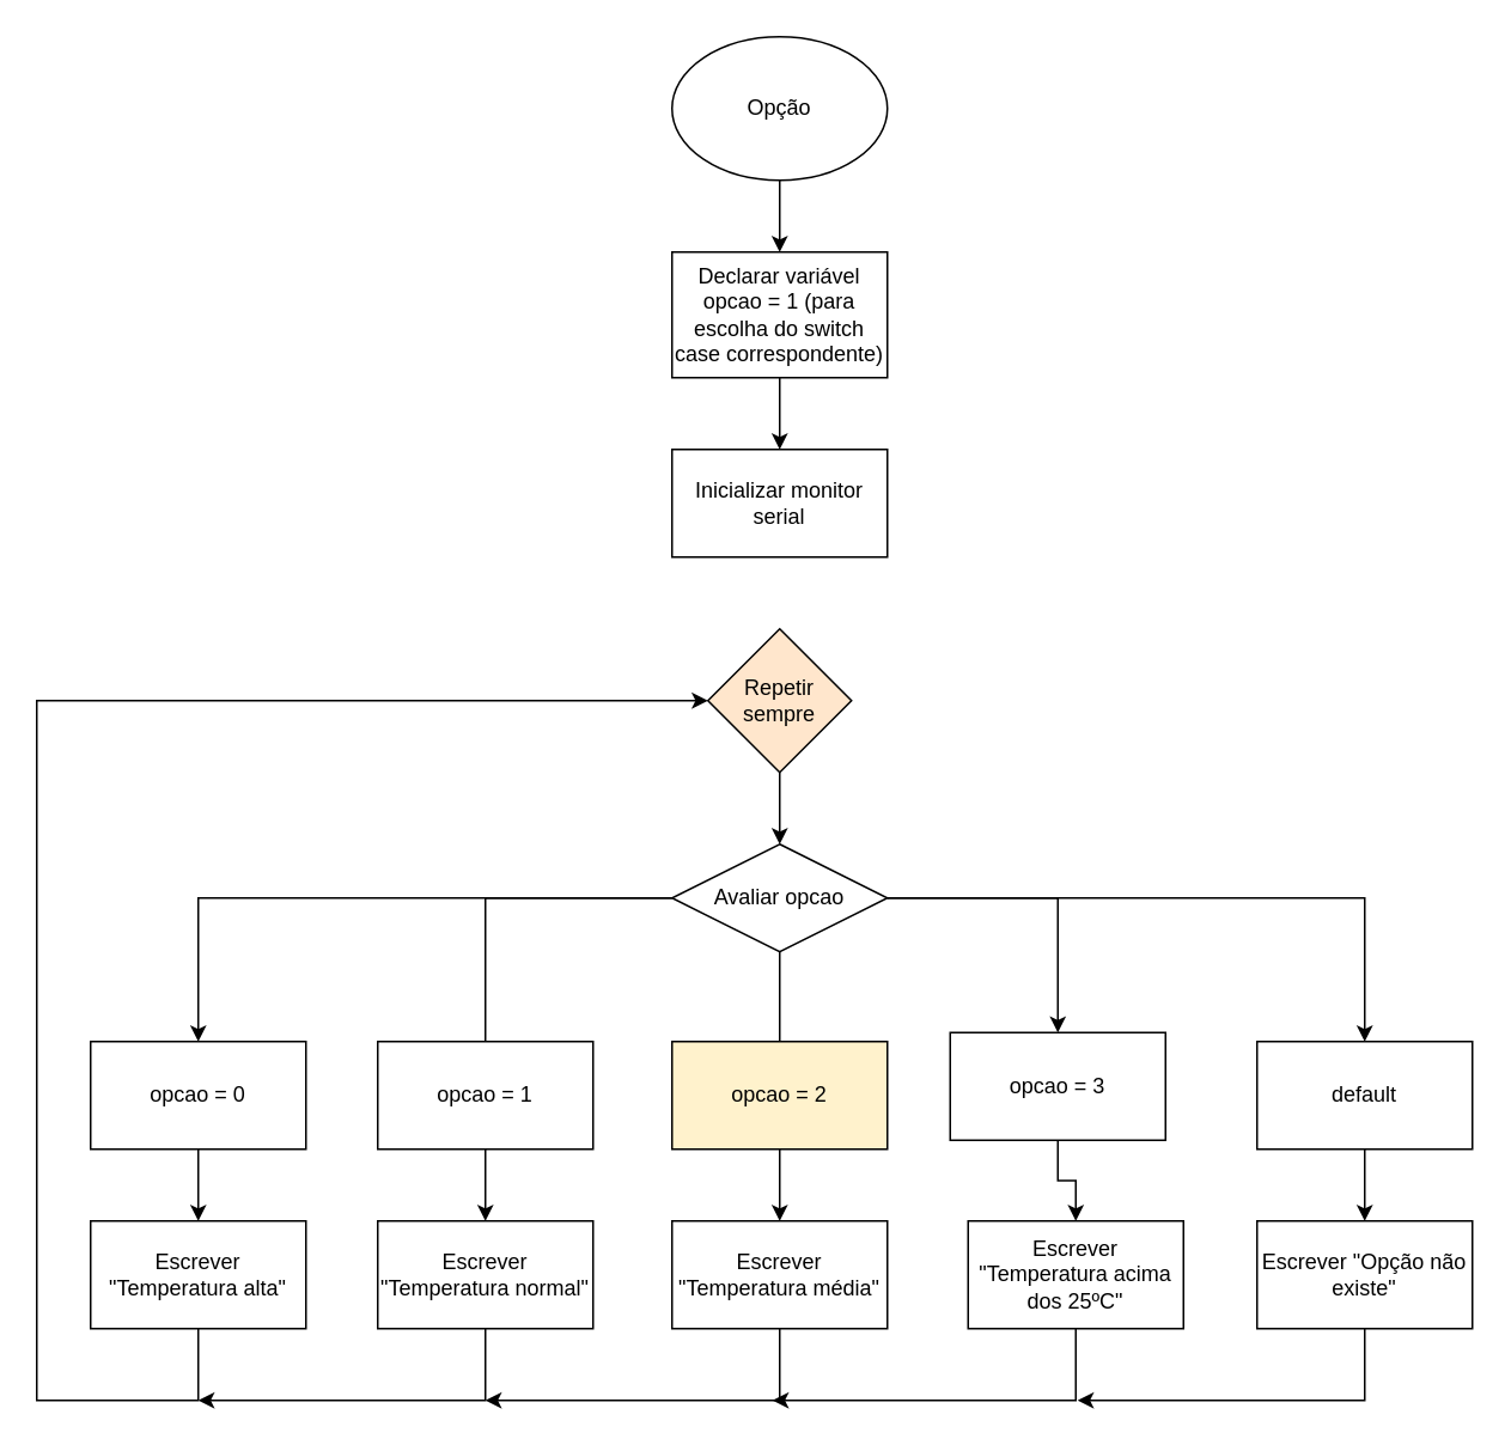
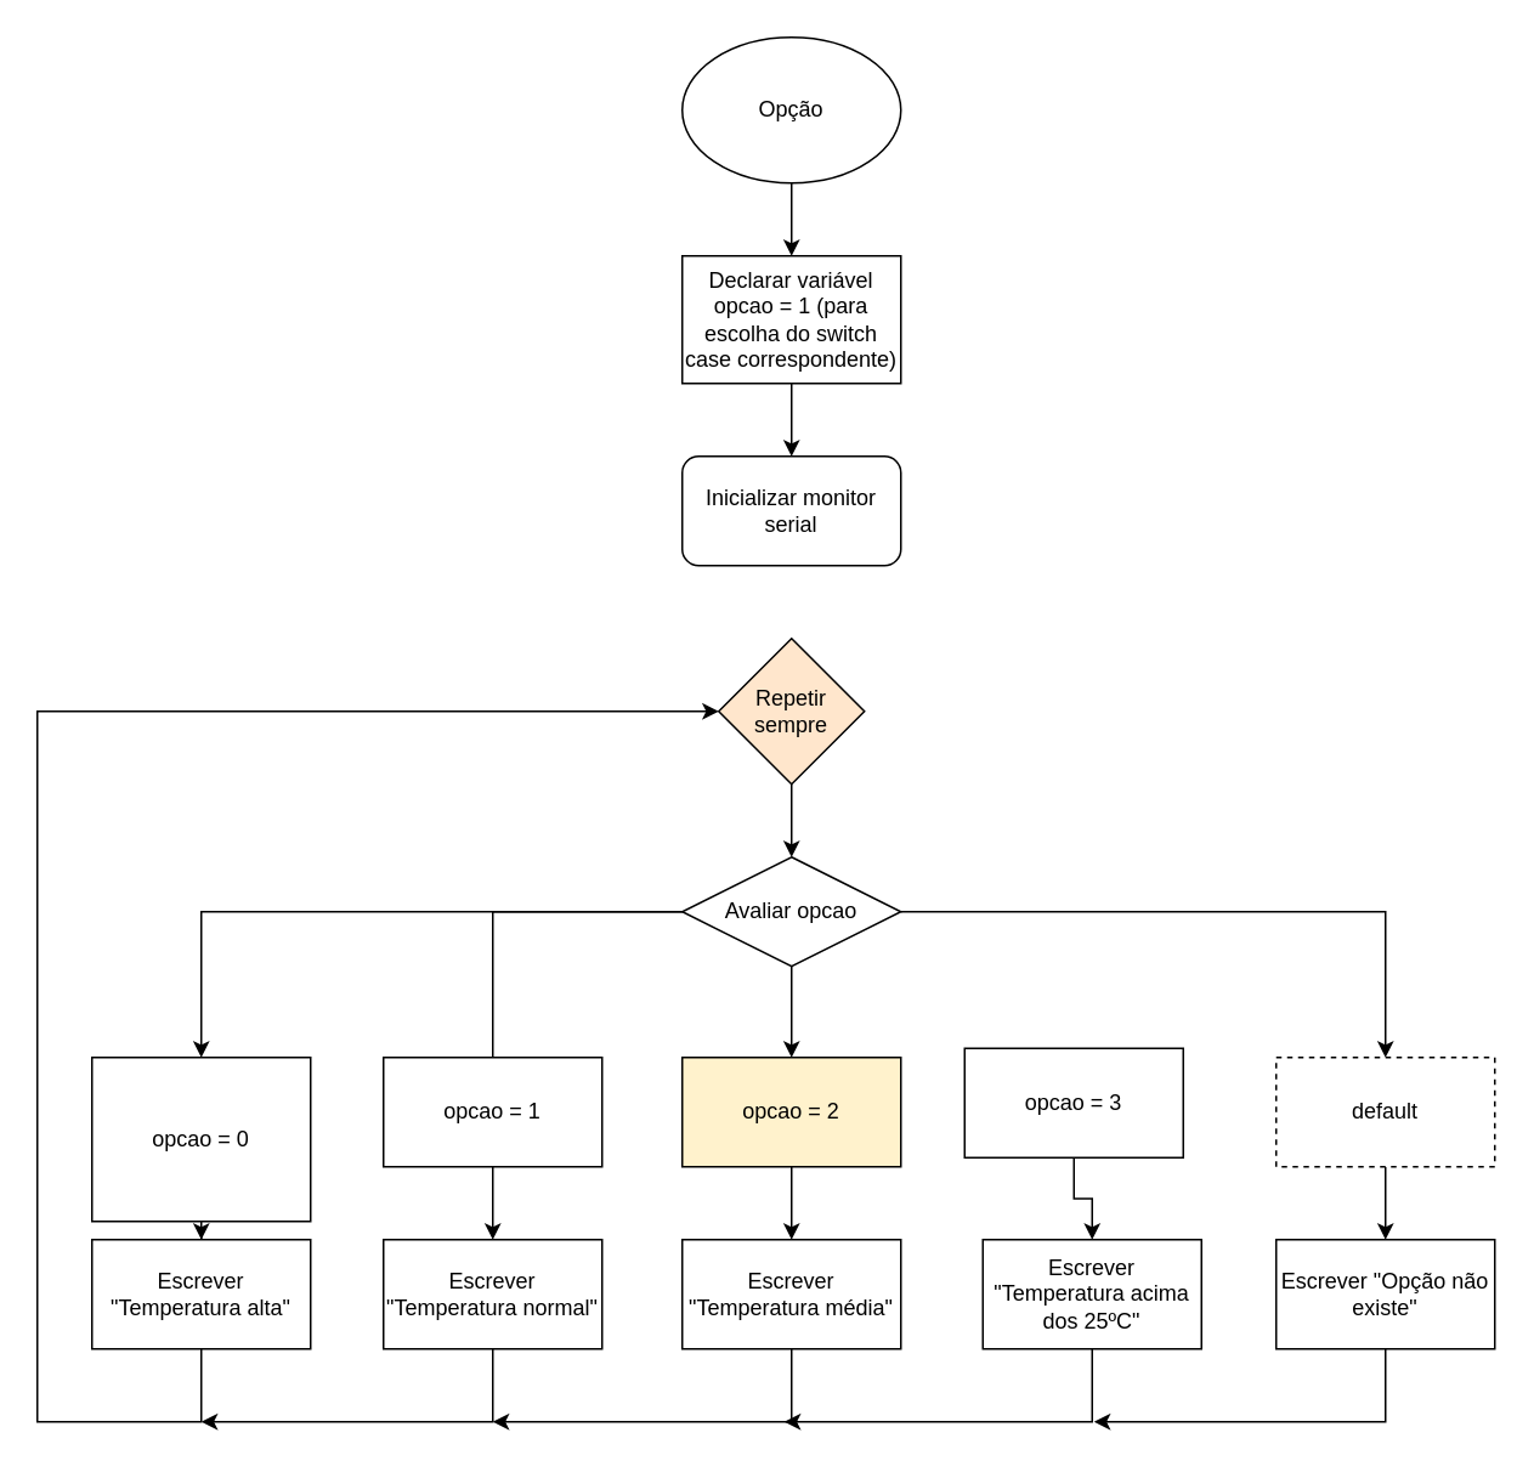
  <mxCell id="0" />
  <mxCell id="1" parent="0" />
  <mxCell id="2" style="edgeStyle=orthogonalEdgeStyle;rounded=0;orthogonalLoop=1;jettySize=auto;html=1;entryX=0.5;entryY=0;entryDx=0;entryDy=0;" parent="1" source="3" target="5" edge="1"><mxGeometry relative="1" as="geometry" /></mxCell>
  <mxCell id="3" value="Opção" style="ellipse;whiteSpace=wrap;html=1;" parent="1" vertex="1"><mxGeometry x="374" y="20" width="120" height="80" as="geometry" /></mxCell>
  <mxCell id="4" style="edgeStyle=orthogonalEdgeStyle;rounded=0;orthogonalLoop=1;jettySize=auto;html=1;entryX=0.5;entryY=0;entryDx=0;entryDy=0;" parent="1" source="5" target="6" edge="1"><mxGeometry relative="1" as="geometry" /></mxCell>
  <mxCell id="5" value="Declarar variável opcao = 1 (para escolha do switch case correspondente)" style="rounded=0;whiteSpace=wrap;html=1;" parent="1" vertex="1"><mxGeometry x="374" y="140" width="120" height="70" as="geometry" /></mxCell>
- <mxCell id="6" value="Inicializar monitor serial" style="rounded=0;whiteSpace=wrap;html=1;" parent="1" vertex="1"><mxGeometry x="374" y="250" width="120" height="60" as="geometry" /></mxCell>
+ <mxCell id="6" value="Inicializar monitor serial" style="whiteSpace=wrap;html=1;rounded=1;" parent="1" vertex="1"><mxGeometry x="374" y="250" width="120" height="60" as="geometry" /></mxCell>
  <mxCell id="7" style="edgeStyle=orthogonalEdgeStyle;rounded=0;orthogonalLoop=1;jettySize=auto;html=1;entryX=0.5;entryY=0;entryDx=0;entryDy=0;" parent="1" source="8" target="14" edge="1"><mxGeometry relative="1" as="geometry" /></mxCell>
  <mxCell id="8" value="Repetir sempre" style="rhombus;whiteSpace=wrap;html=1;fillColor=#ffe6cc;" parent="1" vertex="1"><mxGeometry x="394" y="350" width="80" height="80" as="geometry" /></mxCell>
  <mxCell id="9" style="edgeStyle=orthogonalEdgeStyle;rounded=0;orthogonalLoop=1;jettySize=auto;html=1;entryX=0.5;entryY=0;entryDx=0;entryDy=0;" parent="1" source="14" target="16" edge="1"><mxGeometry relative="1" as="geometry" /></mxCell>
  <mxCell id="10" style="edgeStyle=orthogonalEdgeStyle;rounded=0;orthogonalLoop=1;jettySize=auto;html=1;entryX=0.5;entryY=0;entryDx=0;entryDy=0;endArrow=none;" parent="1" source="14" target="18" edge="1"><mxGeometry relative="1" as="geometry" /></mxCell>
- <mxCell id="11" style="edgeStyle=orthogonalEdgeStyle;rounded=0;orthogonalLoop=1;jettySize=auto;html=1;entryX=0.5;entryY=0;entryDx=0;entryDy=0;endArrow=none;" parent="1" source="14" target="20" edge="1"><mxGeometry relative="1" as="geometry" /></mxCell>
- <mxCell id="12" style="edgeStyle=orthogonalEdgeStyle;rounded=0;orthogonalLoop=1;jettySize=auto;html=1;entryX=0.5;entryY=0;entryDx=0;entryDy=0;" parent="1" source="14" target="22" edge="1"><mxGeometry relative="1" as="geometry" /></mxCell>
+ <mxCell id="11" style="edgeStyle=orthogonalEdgeStyle;rounded=0;orthogonalLoop=1;jettySize=auto;html=1;entryX=0.5;entryY=0;entryDx=0;entryDy=0;" parent="1" source="14" target="20" edge="1"><mxGeometry relative="1" as="geometry" /></mxCell>
  <mxCell id="13" style="edgeStyle=orthogonalEdgeStyle;rounded=0;orthogonalLoop=1;jettySize=auto;html=1;entryX=0.5;entryY=0;entryDx=0;entryDy=0;" parent="1" source="14" target="24" edge="1"><mxGeometry relative="1" as="geometry" /></mxCell>
  <mxCell id="14" value="Avaliar opcao" style="rhombus;whiteSpace=wrap;html=1;" parent="1" vertex="1"><mxGeometry x="374" y="470" width="120" height="60" as="geometry" /></mxCell>
  <mxCell id="15" style="edgeStyle=orthogonalEdgeStyle;rounded=0;orthogonalLoop=1;jettySize=auto;html=1;entryX=0.5;entryY=0;entryDx=0;entryDy=0;" parent="1" source="16" target="26" edge="1"><mxGeometry relative="1" as="geometry" /></mxCell>
- <mxCell id="16" value="opcao = 0" style="rounded=0;whiteSpace=wrap;html=1;" parent="1" vertex="1"><mxGeometry x="50" y="580" width="120" height="60" as="geometry" /></mxCell>
+ <mxCell id="16" value="opcao = 0" style="rounded=0;whiteSpace=wrap;html=1;" parent="1" vertex="1"><mxGeometry x="50" y="580" width="120" height="90" as="geometry" /></mxCell>
  <mxCell id="17" style="edgeStyle=orthogonalEdgeStyle;rounded=0;orthogonalLoop=1;jettySize=auto;html=1;entryX=0.5;entryY=0;entryDx=0;entryDy=0;" parent="1" source="18" target="28" edge="1"><mxGeometry relative="1" as="geometry" /></mxCell>
  <mxCell id="18" value="opcao = 1" style="rounded=0;whiteSpace=wrap;html=1;" parent="1" vertex="1"><mxGeometry x="210" y="580" width="120" height="60" as="geometry" /></mxCell>
  <mxCell id="19" style="edgeStyle=orthogonalEdgeStyle;rounded=0;orthogonalLoop=1;jettySize=auto;html=1;entryX=0.5;entryY=0;entryDx=0;entryDy=0;" parent="1" source="20" target="30" edge="1"><mxGeometry relative="1" as="geometry" /></mxCell>
  <mxCell id="20" value="opcao = 2" style="rounded=0;whiteSpace=wrap;html=1;fillColor=#fff2cc;" parent="1" vertex="1"><mxGeometry x="374" y="580" width="120" height="60" as="geometry" /></mxCell>
  <mxCell id="21" style="edgeStyle=orthogonalEdgeStyle;rounded=0;orthogonalLoop=1;jettySize=auto;html=1;entryX=0.5;entryY=0;entryDx=0;entryDy=0;" parent="1" source="22" target="32" edge="1"><mxGeometry relative="1" as="geometry" /></mxCell>
  <mxCell id="22" value="opcao = 3" style="rounded=0;whiteSpace=wrap;html=1;" parent="1" vertex="1"><mxGeometry x="529" y="575" width="120" height="60" as="geometry" /></mxCell>
  <mxCell id="23" style="edgeStyle=orthogonalEdgeStyle;rounded=0;orthogonalLoop=1;jettySize=auto;html=1;entryX=0.5;entryY=0;entryDx=0;entryDy=0;" parent="1" source="24" target="34" edge="1"><mxGeometry relative="1" as="geometry" /></mxCell>
- <mxCell id="24" value="default" style="rounded=0;whiteSpace=wrap;html=1;" parent="1" vertex="1"><mxGeometry x="700" y="580" width="120" height="60" as="geometry" /></mxCell>
+ <mxCell id="24" value="default" style="rounded=0;whiteSpace=wrap;html=1;dashed=1;" parent="1" vertex="1"><mxGeometry x="700" y="580" width="120" height="60" as="geometry" /></mxCell>
  <mxCell id="25" style="edgeStyle=orthogonalEdgeStyle;rounded=0;orthogonalLoop=1;jettySize=auto;html=1;entryX=0;entryY=0.5;entryDx=0;entryDy=0;" parent="1" source="26" target="8" edge="1"><mxGeometry relative="1" as="geometry"><Array as="points"><mxPoint x="110" y="780" /><mxPoint y="780" x="20" /><mxPoint y="390" x="20" /></Array></mxGeometry></mxCell>
  <mxCell id="26" value="Escrever &quot;Temperatura alta&quot;" style="rounded=0;whiteSpace=wrap;html=1;" parent="1" vertex="1"><mxGeometry x="50" y="680" width="120" height="60" as="geometry" /></mxCell>
  <mxCell id="27" style="edgeStyle=orthogonalEdgeStyle;rounded=0;orthogonalLoop=1;jettySize=auto;html=1;" parent="1" source="28" edge="1"><mxGeometry relative="1" as="geometry"><mxPoint x="110" y="780" as="targetPoint" /><Array as="points"><mxPoint x="270" y="780" /></Array></mxGeometry></mxCell>
  <mxCell id="28" value="Escrever &quot;Temperatura normal&quot;" style="rounded=0;whiteSpace=wrap;html=1;" parent="1" vertex="1"><mxGeometry x="210" y="680" width="120" height="60" as="geometry" /></mxCell>
  <mxCell id="29" style="edgeStyle=orthogonalEdgeStyle;rounded=0;orthogonalLoop=1;jettySize=auto;html=1;" parent="1" source="30" edge="1"><mxGeometry relative="1" as="geometry"><mxPoint x="270" y="780" as="targetPoint" /><Array as="points"><mxPoint x="434" y="780" /></Array></mxGeometry></mxCell>
  <mxCell id="30" value="Escrever &quot;Temperatura média&quot;" style="rounded=0;whiteSpace=wrap;html=1;" parent="1" vertex="1"><mxGeometry x="374" y="680" width="120" height="60" as="geometry" /></mxCell>
  <mxCell id="31" style="edgeStyle=orthogonalEdgeStyle;rounded=0;orthogonalLoop=1;jettySize=auto;html=1;" parent="1" source="32" edge="1"><mxGeometry relative="1" as="geometry"><mxPoint x="430" y="780" as="targetPoint" /><Array as="points"><mxPoint x="599" y="780" /></Array></mxGeometry></mxCell>
  <mxCell id="32" value="Escrever &quot;Temperatura acima dos 25ºC&quot;" style="rounded=0;whiteSpace=wrap;html=1;" parent="1" vertex="1"><mxGeometry x="539" y="680" width="120" height="60" as="geometry" /></mxCell>
  <mxCell id="33" style="edgeStyle=orthogonalEdgeStyle;rounded=0;orthogonalLoop=1;jettySize=auto;html=1;" parent="1" source="34" edge="1"><mxGeometry relative="1" as="geometry"><mxPoint x="600" y="780" as="targetPoint" /><Array as="points"><mxPoint x="760" y="780" /></Array></mxGeometry></mxCell>
  <mxCell id="34" value="Escrever &quot;Opção não existe&quot;" style="rounded=0;whiteSpace=wrap;html=1;" parent="1" vertex="1"><mxGeometry x="700" y="680" width="120" height="60" as="geometry" /></mxCell>
